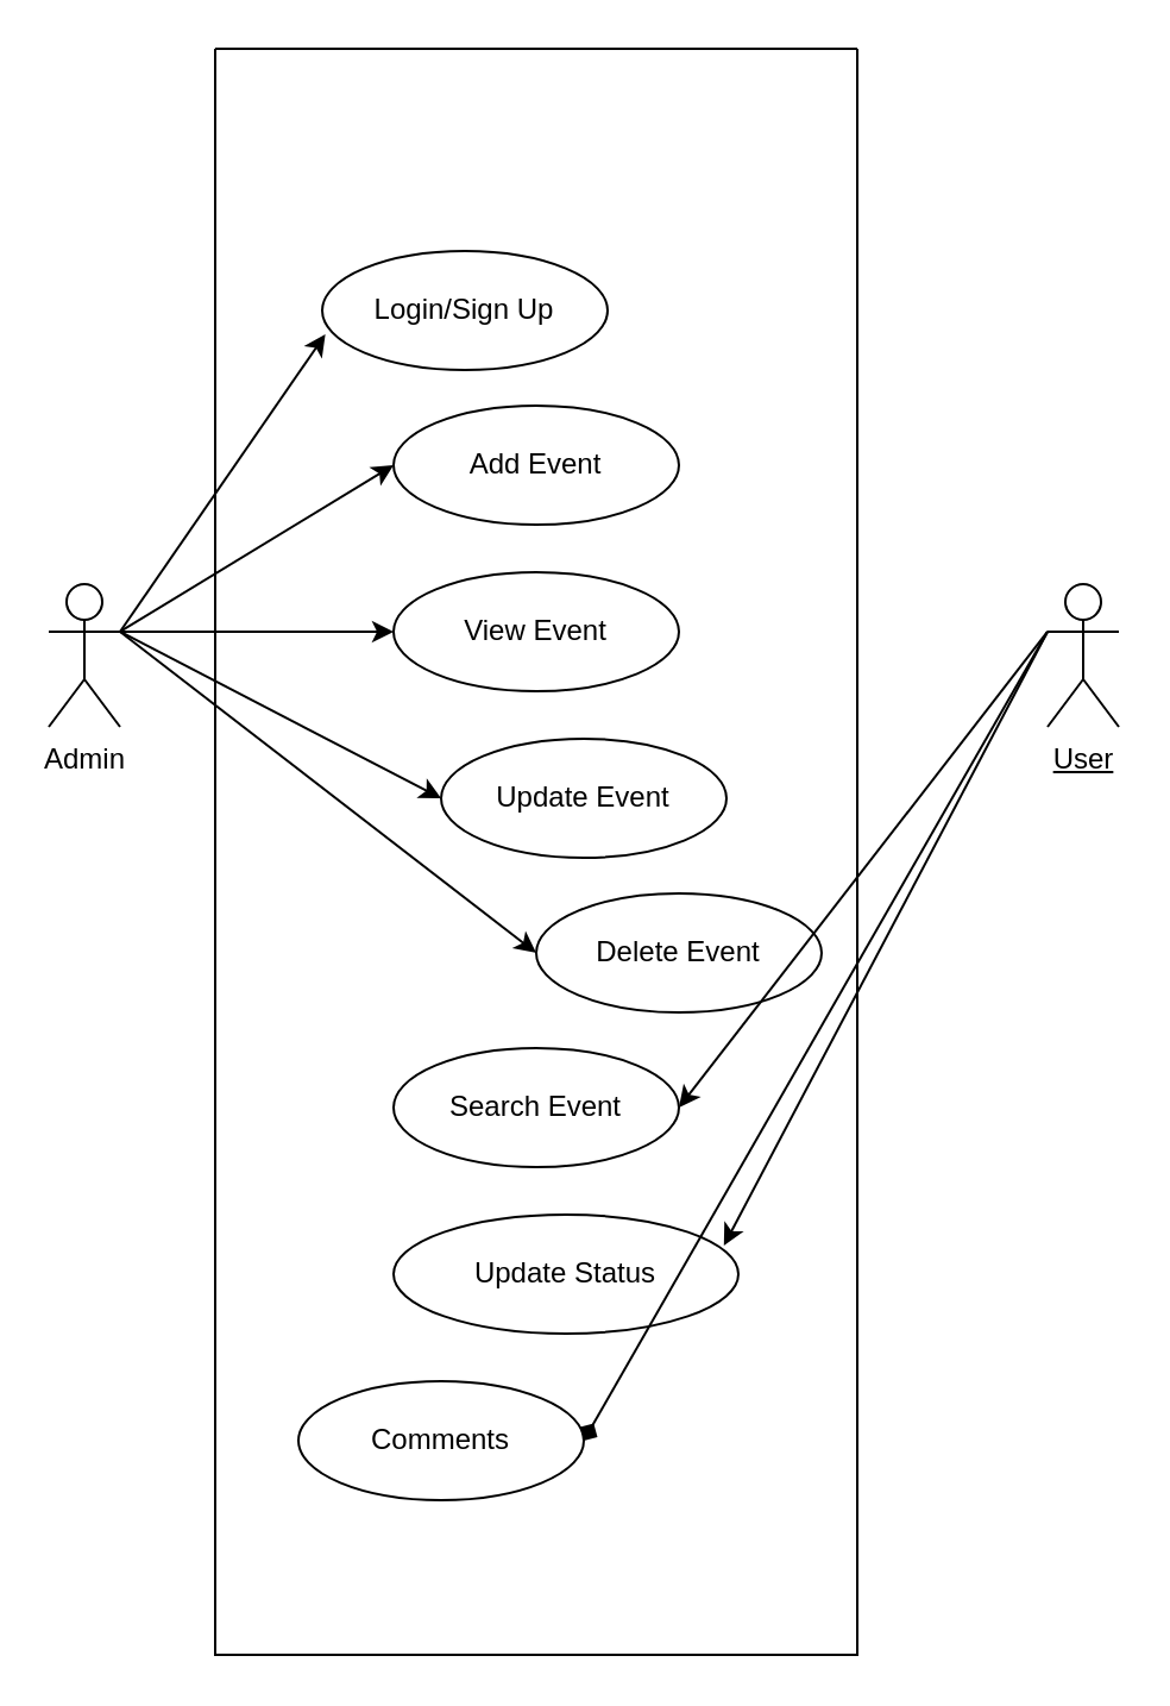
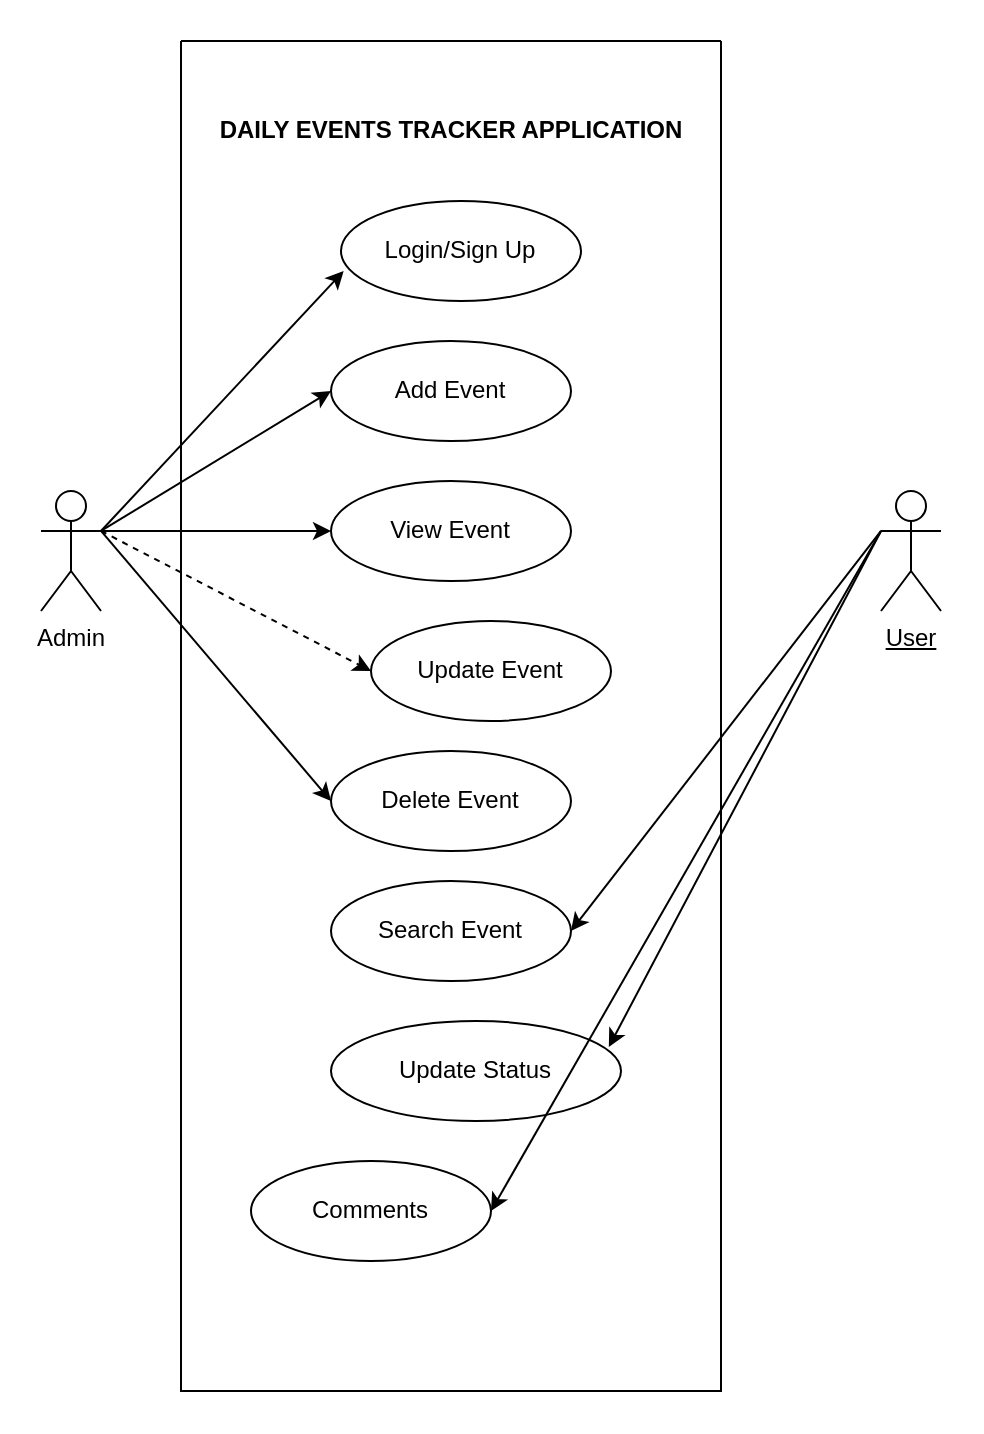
  <mxCell id="0" />
  <mxCell id="1" parent="0" />
  <mxCell id="2" value="Admin" style="shape=umlActor;verticalLabelPosition=bottom;verticalAlign=top;html=1;outlineConnect=0;" parent="1" vertex="1"><mxGeometry x="20" y="245" width="30" height="60" as="geometry" /></mxCell>
  <mxCell id="3" value="" style="swimlane;startSize=0;gradientColor=#82E1F0;gradientDirection=south;rounded=0;swimlaneFillColor=default;" parent="1" vertex="1"><mxGeometry x="90" y="20" width="270" height="675" as="geometry"><mxRectangle x="230" y="360" width="50" height="40" as="alternateBounds" /></mxGeometry></mxCell>
+ <mxCell id="4" value="&lt;b&gt;DAILY EVENTS TRACKER APPLICATION&lt;/b&gt;" style="text;html=1;align=center;verticalAlign=middle;resizable=0;points=[];autosize=1;strokeColor=none;fillColor=none;" parent="3" vertex="1"><mxGeometry x="10" y="30" width="250" height="30" as="geometry" /></mxCell>
  <mxCell id="5" value="Add Event" style="ellipse;whiteSpace=wrap;html=1;" parent="3" vertex="1"><mxGeometry x="75" y="150" width="120" height="50" as="geometry" /></mxCell>
  <mxCell id="6" value="View Event" style="ellipse;whiteSpace=wrap;html=1;" parent="3" vertex="1"><mxGeometry x="75" y="220" width="120" height="50" as="geometry" /></mxCell>
- <mxCell id="7" value="Delete Event" style="ellipse;whiteSpace=wrap;html=1;" parent="3" vertex="1"><mxGeometry x="135" y="355" width="120" height="50" as="geometry" /></mxCell>
+ <mxCell id="7" value="Delete Event" style="ellipse;whiteSpace=wrap;html=1;" parent="3" vertex="1"><mxGeometry x="75" y="355" width="120" height="50" as="geometry" /></mxCell>
  <mxCell id="8" value="Update Event" style="ellipse;whiteSpace=wrap;html=1;" parent="3" vertex="1"><mxGeometry x="95" y="290" width="120" height="50" as="geometry" /></mxCell>
  <mxCell id="9" value="Search Event" style="ellipse;whiteSpace=wrap;html=1;" parent="3" vertex="1"><mxGeometry x="75" y="420" width="120" height="50" as="geometry" /></mxCell>
  <mxCell id="10" value="Update Status" style="ellipse;whiteSpace=wrap;html=1;" parent="3" vertex="1"><mxGeometry x="75" y="490" width="145" height="50" as="geometry" /></mxCell>
  <mxCell id="11" value="Comments" style="ellipse;whiteSpace=wrap;html=1;" parent="3" vertex="1"><mxGeometry x="35" y="560" width="120" height="50" as="geometry" /></mxCell>
- <mxCell id="12" value="Login/Sign Up" style="ellipse;whiteSpace=wrap;html=1;" parent="3" vertex="1"><mxGeometry x="45" y="85" width="120" height="50" as="geometry" /></mxCell>
+ <mxCell id="12" value="Login/Sign Up" style="ellipse;whiteSpace=wrap;html=1;" parent="3" vertex="1"><mxGeometry x="80" y="80" width="120" height="50" as="geometry" /></mxCell>
  <mxCell id="13" value="&lt;u&gt;User&lt;br&gt;&lt;br&gt;&lt;/u&gt;" style="shape=umlActor;verticalLabelPosition=bottom;verticalAlign=top;html=1;outlineConnect=0;" parent="1" vertex="1"><mxGeometry x="440" y="245" width="30" height="60" as="geometry" /></mxCell>
  <mxCell id="14" value="" style="endArrow=classic;html=1;rounded=0;exitX=1;exitY=0.333;exitDx=0;exitDy=0;exitPerimeter=0;entryX=0;entryY=0.5;entryDx=0;entryDy=0;" parent="1" source="2" target="7" edge="1"><mxGeometry width="50" height="50" relative="1" as="geometry"><mxPoint x="60" y="275" as="sourcePoint" /><mxPoint x="170" y="315" as="targetPoint" /></mxGeometry></mxCell>
  <mxCell id="15" value="" style="endArrow=classic;html=1;rounded=0;exitX=1;exitY=0.333;exitDx=0;exitDy=0;exitPerimeter=0;entryX=0;entryY=0.5;entryDx=0;entryDy=0;" parent="1" source="2" target="6" edge="1"><mxGeometry width="50" height="50" relative="1" as="geometry"><mxPoint x="60" y="265" as="sourcePoint" /><mxPoint x="190" y="175" as="targetPoint" /></mxGeometry></mxCell>
- <mxCell id="16" value="" style="endArrow=classic;html=1;rounded=0;exitX=1;exitY=0.333;exitDx=0;exitDy=0;exitPerimeter=0;entryX=0;entryY=0.5;entryDx=0;entryDy=0;" parent="1" source="2" target="8" edge="1"><mxGeometry width="50" height="50" relative="1" as="geometry"><mxPoint x="60" y="255" as="sourcePoint" /><mxPoint x="170" y="235" as="targetPoint" /></mxGeometry></mxCell>
+ <mxCell id="16" value="" style="endArrow=classic;html=1;rounded=0;exitX=1;exitY=0.333;exitDx=0;exitDy=0;exitPerimeter=0;entryX=0;entryY=0.5;entryDx=0;entryDy=0;dashed=1;" parent="1" source="2" target="8" edge="1"><mxGeometry width="50" height="50" relative="1" as="geometry"><mxPoint x="60" y="255" as="sourcePoint" /><mxPoint x="170" y="235" as="targetPoint" /></mxGeometry></mxCell>
  <mxCell id="17" value="" style="endArrow=classic;html=1;rounded=0;entryX=0;entryY=0.5;entryDx=0;entryDy=0;exitX=1;exitY=0.333;exitDx=0;exitDy=0;exitPerimeter=0;" parent="1" target="5" edge="1" source="2"><mxGeometry width="50" height="50" relative="1" as="geometry"><mxPoint x="60" y="265" as="sourcePoint" /><mxPoint x="181" y="150" as="targetPoint" /></mxGeometry></mxCell>
- <mxCell id="18" value="" style="endArrow=diamond;html=1;rounded=0;exitX=0;exitY=0.333;exitDx=0;exitDy=0;exitPerimeter=0;entryX=1;entryY=0.5;entryDx=0;entryDy=0;" parent="1" source="13" target="11" edge="1"><mxGeometry width="50" height="50" relative="1" as="geometry"><mxPoint x="288" y="469" as="sourcePoint" /><mxPoint x="288" y="469" as="targetPoint" /><Array as="points" /></mxGeometry></mxCell>
+ <mxCell id="18" value="" style="endArrow=classic;html=1;rounded=0;exitX=0;exitY=0.333;exitDx=0;exitDy=0;exitPerimeter=0;entryX=1;entryY=0.5;entryDx=0;entryDy=0;" parent="1" source="13" target="11" edge="1"><mxGeometry width="50" height="50" relative="1" as="geometry"><mxPoint x="288" y="469" as="sourcePoint" /><mxPoint x="288" y="469" as="targetPoint" /><Array as="points" /></mxGeometry></mxCell>
  <mxCell id="19" value="" style="endArrow=classic;html=1;rounded=0;entryX=0.958;entryY=0.26;entryDx=0;entryDy=0;entryPerimeter=0;" parent="1" target="10" edge="1"><mxGeometry width="50" height="50" relative="1" as="geometry"><mxPoint x="440" y="265" as="sourcePoint" /><mxPoint x="295" y="620" as="targetPoint" /><Array as="points" /></mxGeometry></mxCell>
  <mxCell id="20" value="" style="endArrow=classic;html=1;rounded=0;exitX=0;exitY=0.333;exitDx=0;exitDy=0;exitPerimeter=0;entryX=1;entryY=0.5;entryDx=0;entryDy=0;" edge="1" parent="1" source="13" target="9"><mxGeometry width="50" height="50" relative="1" as="geometry"><mxPoint x="325" y="310" as="sourcePoint" /><mxPoint x="375" y="260" as="targetPoint" /></mxGeometry></mxCell>
  <mxCell id="21" value="" style="endArrow=classic;html=1;rounded=0;entryX=0.011;entryY=0.7;entryDx=0;entryDy=0;entryPerimeter=0;exitX=1;exitY=0.333;exitDx=0;exitDy=0;exitPerimeter=0;" parent="1" target="12" edge="1" source="2"><mxGeometry width="50" height="50" relative="1" as="geometry"><mxPoint x="50" y="260" as="sourcePoint" /><mxPoint x="180" y="120" as="targetPoint" /></mxGeometry></mxCell>
  <mxCell id="22" value="" style="endArrow=none;html=1;rounded=0;exitX=0;exitY=0;exitDx=0;exitDy=0;entryX=1;entryY=0;entryDx=0;entryDy=0;" edge="1" parent="1" source="3" target="3"><mxGeometry width="50" height="50" relative="1" as="geometry"><mxPoint x="95" y="17" as="sourcePoint" /><mxPoint x="225" y="-3" as="targetPoint" /></mxGeometry></mxCell>
